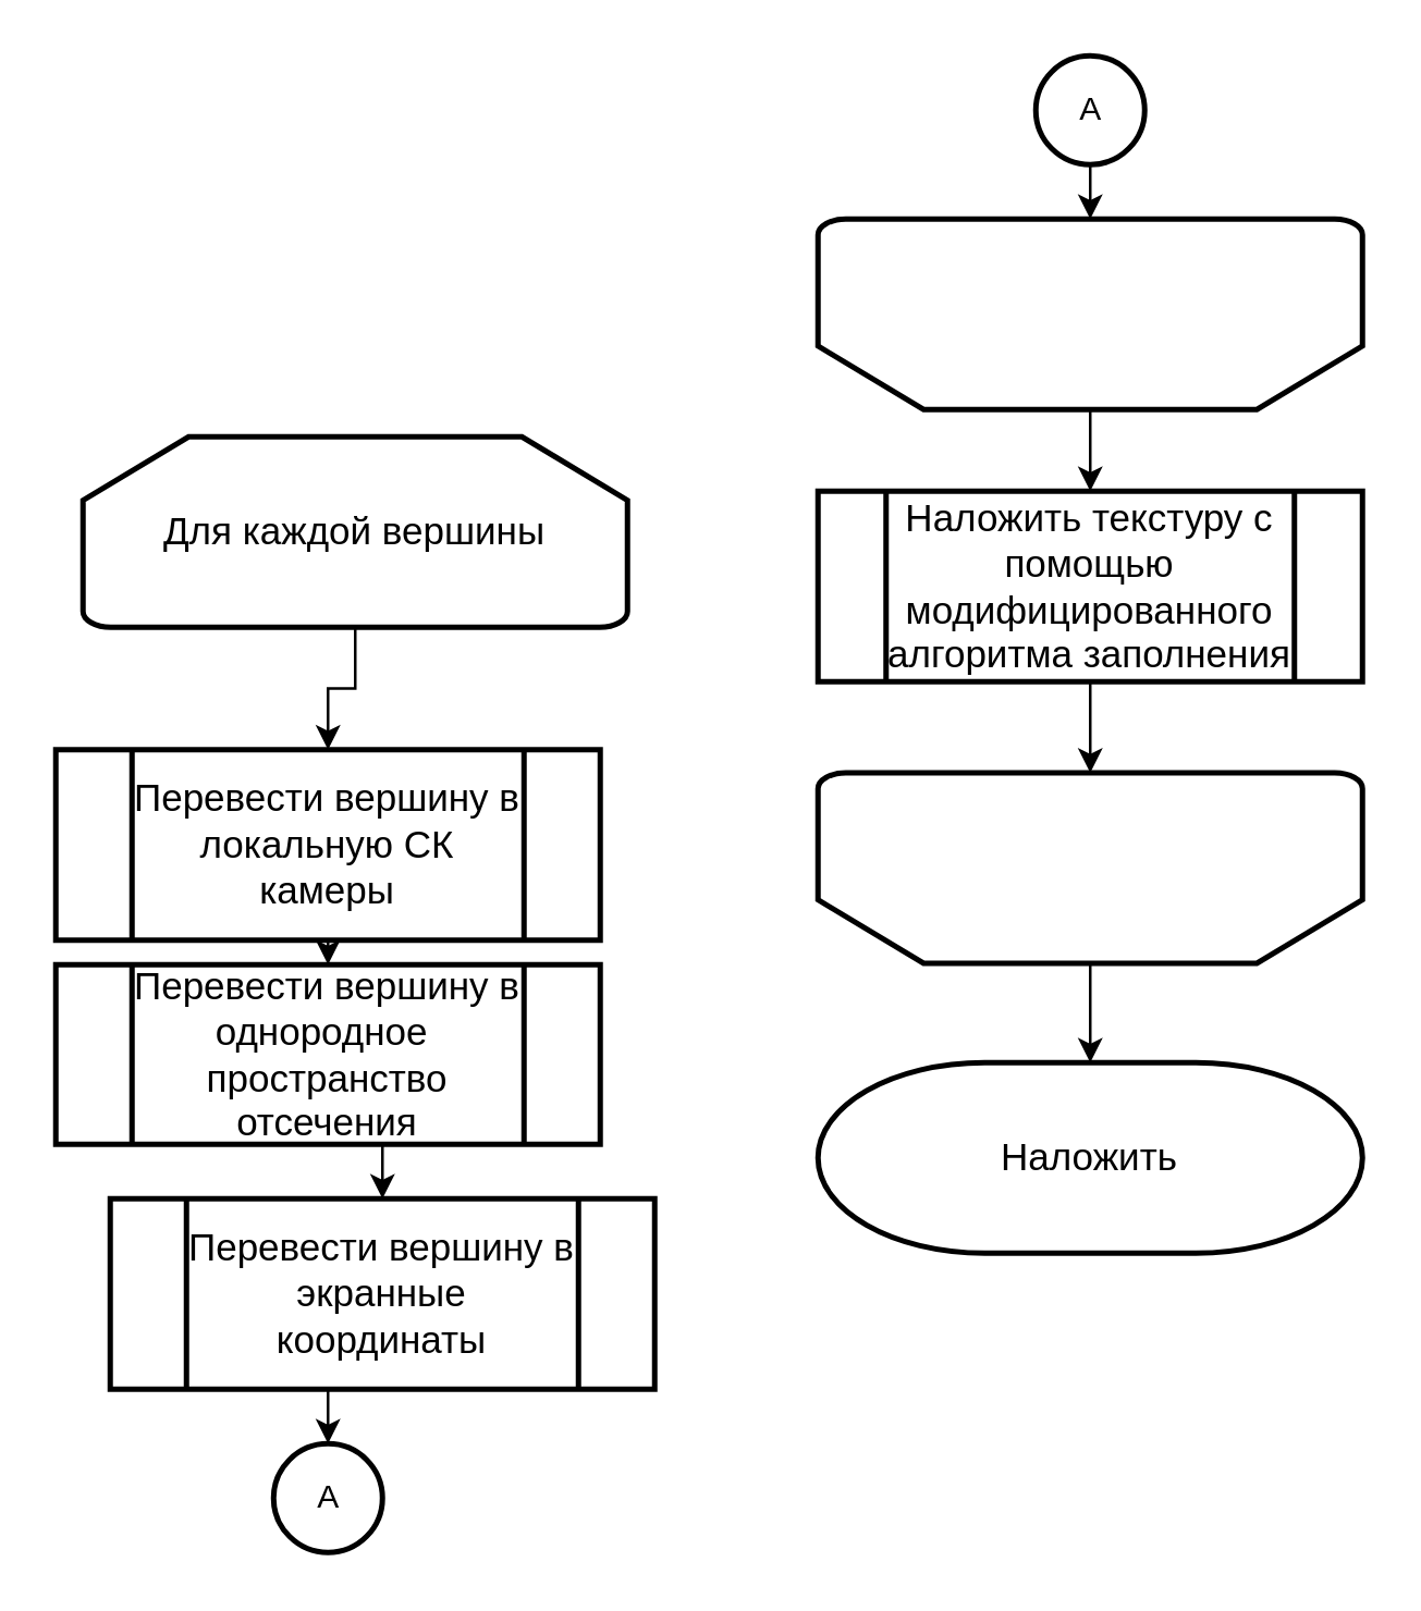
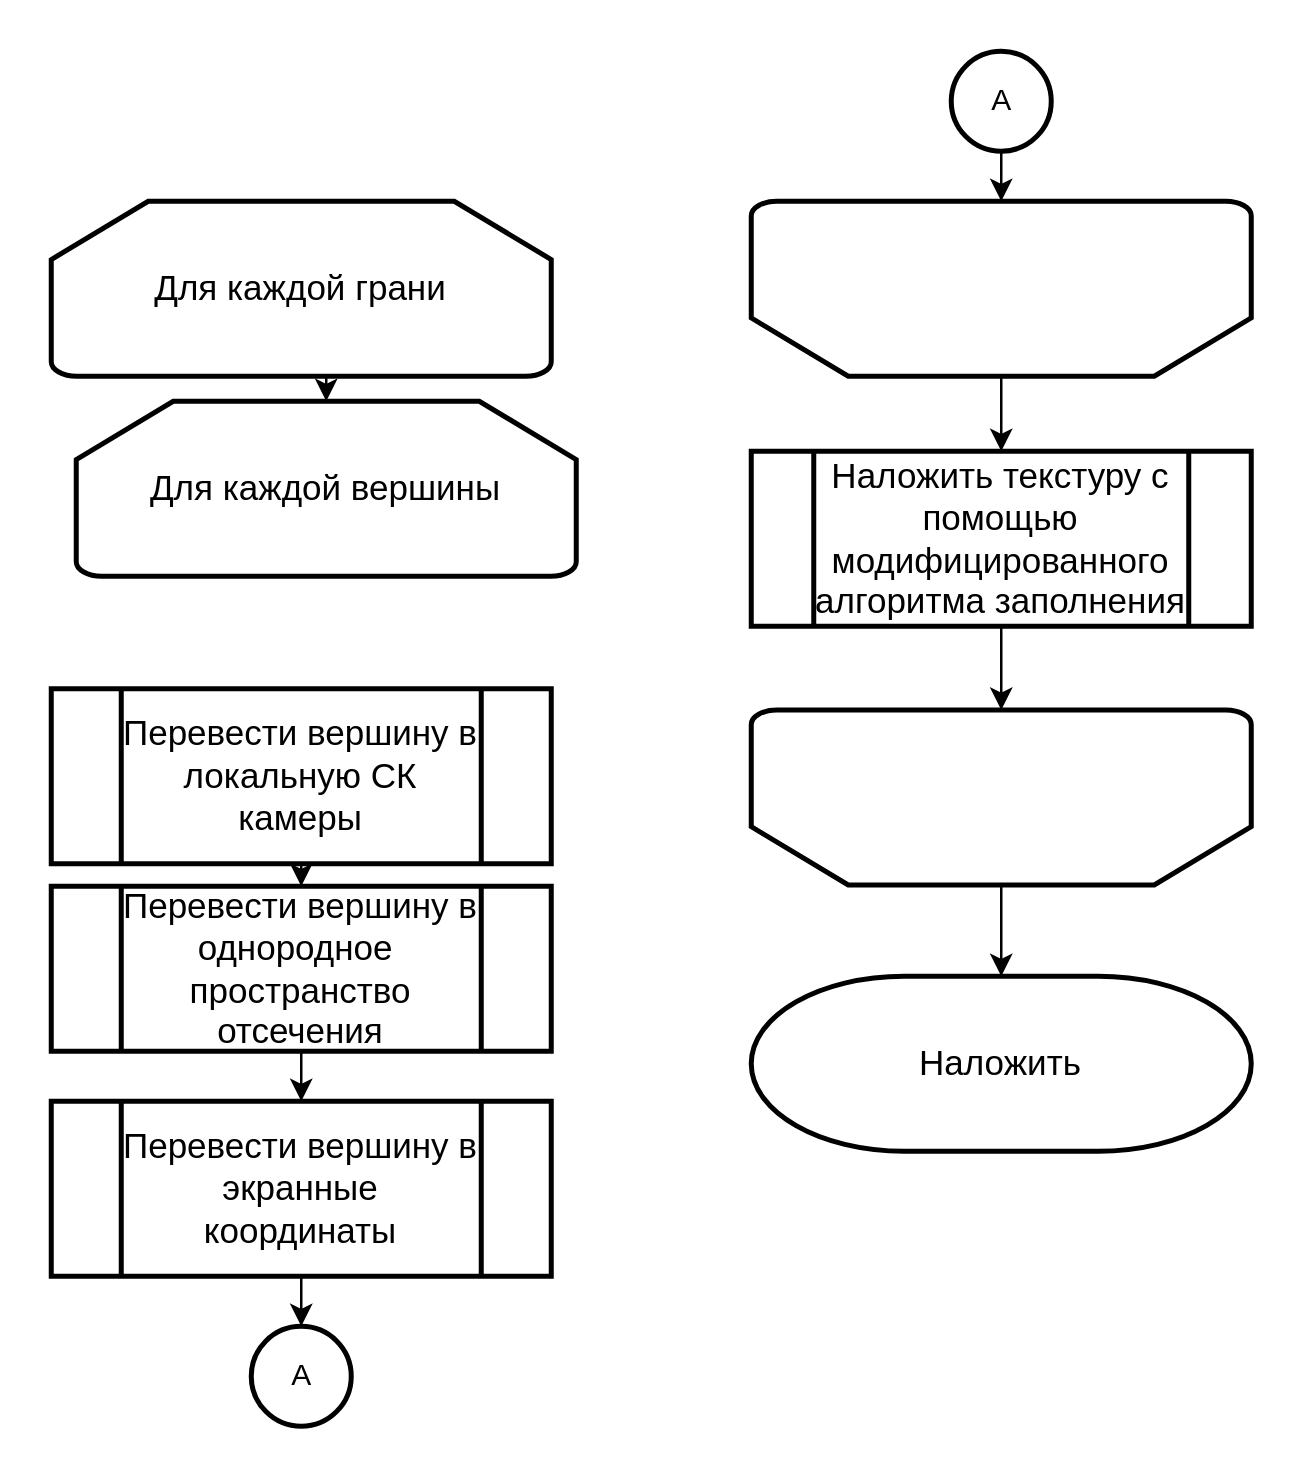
  <mxCell id="0" />
  <mxCell id="1" parent="0" />
- <mxCell id="4" style="edgeStyle=orthogonalEdgeStyle;rounded=0;orthogonalLoop=1;jettySize=auto;html=1;exitX=0.5;exitY=1;exitDx=0;exitDy=0;exitPerimeter=0;entryX=0.5;entryY=0;entryDx=0;entryDy=0;" parent="1" source="5" target="7" edge="1"><mxGeometry relative="1" as="geometry" /></mxCell>
+ <mxCell id="2" style="edgeStyle=orthogonalEdgeStyle;rounded=0;orthogonalLoop=1;jettySize=auto;html=1;exitX=0.5;exitY=1;exitDx=0;exitDy=0;exitPerimeter=0;entryX=0.5;entryY=0;entryDx=0;entryDy=0;entryPerimeter=0;" parent="1" source="3" target="5" edge="1"><mxGeometry relative="1" as="geometry" /></mxCell>
+ <mxCell id="3" value="&lt;font style=&quot;font-size: 14px&quot;&gt;Для каждой грани&lt;/font&gt;" style="strokeWidth=2;html=1;shape=mxgraph.flowchart.loop_limit;whiteSpace=wrap;perimeter=rectanglePerimeter;" parent="1" vertex="1"><mxGeometry x="20" y="80" width="200" height="70" as="geometry" /></mxCell>
  <mxCell id="5" value="&lt;font style=&quot;font-size: 14px&quot;&gt;Для каждой вершины&lt;/font&gt;" style="strokeWidth=2;html=1;shape=mxgraph.flowchart.loop_limit;whiteSpace=wrap;" parent="1" vertex="1"><mxGeometry x="30" y="160" width="200" height="70" as="geometry" /></mxCell>
  <mxCell id="6" style="edgeStyle=orthogonalEdgeStyle;rounded=0;orthogonalLoop=1;jettySize=auto;html=1;exitX=0.5;exitY=1;exitDx=0;exitDy=0;entryX=0.5;entryY=0;entryDx=0;entryDy=0;" parent="1" source="7" target="9" edge="1"><mxGeometry relative="1" as="geometry" /></mxCell>
  <mxCell id="7" value="&lt;font style=&quot;font-size: 14px&quot;&gt;Перевести вершину в локальную СК камеры&lt;/font&gt;" style="verticalLabelPosition=middle;verticalAlign=middle;html=1;shape=process;whiteSpace=wrap;rounded=0;size=0.14;arcSize=6;strokeWidth=2;labelPosition=center;align=center;" parent="1" vertex="1"><mxGeometry x="20" y="275" width="200" height="70" as="geometry" /></mxCell>
  <mxCell id="8" style="edgeStyle=orthogonalEdgeStyle;rounded=0;orthogonalLoop=1;jettySize=auto;html=1;exitX=0.5;exitY=1;exitDx=0;exitDy=0;entryX=0.5;entryY=0;entryDx=0;entryDy=0;" parent="1" source="9" target="11" edge="1"><mxGeometry relative="1" as="geometry" /></mxCell>
  <mxCell id="9" value="&lt;font style=&quot;font-size: 14px&quot;&gt;Перевести вершину в однородное&amp;nbsp; пространство отсечения&lt;/font&gt;" style="verticalLabelPosition=middle;verticalAlign=middle;html=1;shape=process;whiteSpace=wrap;rounded=0;size=0.14;arcSize=6;strokeWidth=2;labelPosition=center;align=center;" parent="1" vertex="1"><mxGeometry x="20" y="354" width="200" height="66" as="geometry" /></mxCell>
  <mxCell id="10" style="edgeStyle=orthogonalEdgeStyle;rounded=0;orthogonalLoop=1;jettySize=auto;html=1;exitX=0.5;exitY=1;exitDx=0;exitDy=0;entryX=0.5;entryY=0;entryDx=0;entryDy=0;entryPerimeter=0;" parent="1" source="11" target="12" edge="1"><mxGeometry relative="1" as="geometry" /></mxCell>
- <mxCell id="11" value="&lt;font style=&quot;font-size: 14px&quot;&gt;Перевести вершину в экранные координаты&lt;/font&gt;" style="verticalLabelPosition=middle;verticalAlign=middle;html=1;shape=process;whiteSpace=wrap;rounded=0;size=0.14;arcSize=6;strokeWidth=2;labelPosition=center;align=center;" parent="1" vertex="1"><mxGeometry x="40" y="440" width="200" height="70" as="geometry" /></mxCell>
+ <mxCell id="11" value="&lt;font style=&quot;font-size: 14px&quot;&gt;Перевести вершину в экранные координаты&lt;/font&gt;" style="verticalLabelPosition=middle;verticalAlign=middle;html=1;shape=process;whiteSpace=wrap;rounded=0;size=0.14;arcSize=6;strokeWidth=2;labelPosition=center;align=center;" parent="1" vertex="1"><mxGeometry x="20" y="440" width="200" height="70" as="geometry" /></mxCell>
  <mxCell id="12" value="A" style="verticalLabelPosition=middle;verticalAlign=middle;html=1;shape=mxgraph.flowchart.on-page_reference;rounded=0;strokeWidth=2;labelPosition=center;align=center;" parent="1" vertex="1"><mxGeometry x="100" y="530" width="40" height="40" as="geometry" /></mxCell>
  <mxCell id="13" style="edgeStyle=orthogonalEdgeStyle;rounded=0;orthogonalLoop=1;jettySize=auto;html=1;exitX=0.5;exitY=1;exitDx=0;exitDy=0;exitPerimeter=0;entryX=0.5;entryY=1;entryDx=0;entryDy=0;entryPerimeter=0;" parent="1" source="14" target="16" edge="1"><mxGeometry relative="1" as="geometry" /></mxCell>
  <mxCell id="14" value="A" style="verticalLabelPosition=middle;verticalAlign=middle;html=1;shape=mxgraph.flowchart.on-page_reference;rounded=0;strokeWidth=2;labelPosition=center;align=center;" parent="1" vertex="1"><mxGeometry x="380" y="20" width="40" height="40" as="geometry" /></mxCell>
  <mxCell id="15" style="edgeStyle=orthogonalEdgeStyle;rounded=0;orthogonalLoop=1;jettySize=auto;html=1;exitX=0.5;exitY=0;exitDx=0;exitDy=0;exitPerimeter=0;entryX=0.5;entryY=0;entryDx=0;entryDy=0;" parent="1" source="16" target="18" edge="1"><mxGeometry relative="1" as="geometry" /></mxCell>
  <mxCell id="16" value="" style="strokeWidth=2;html=1;shape=mxgraph.flowchart.loop_limit;whiteSpace=wrap;flipV=1;" parent="1" vertex="1"><mxGeometry x="300" y="80" width="200" height="70" as="geometry" /></mxCell>
  <mxCell id="17" style="edgeStyle=orthogonalEdgeStyle;rounded=0;orthogonalLoop=1;jettySize=auto;html=1;exitX=0.5;exitY=1;exitDx=0;exitDy=0;entryX=0.5;entryY=1;entryDx=0;entryDy=0;entryPerimeter=0;" parent="1" source="18" target="20" edge="1"><mxGeometry relative="1" as="geometry" /></mxCell>
  <mxCell id="18" value="&lt;div&gt;&lt;span&gt;&lt;font style=&quot;font-size: 14px&quot;&gt;Наложить текстуру с помощью модифицированного алгоритма заполнения&lt;/font&gt;&lt;/span&gt;&lt;/div&gt;" style="verticalLabelPosition=middle;verticalAlign=middle;html=1;shape=process;whiteSpace=wrap;rounded=0;size=0.125;arcSize=6;strokeWidth=2;labelPosition=center;align=center;" parent="1" vertex="1"><mxGeometry x="300" y="180" width="200" height="70" as="geometry" /></mxCell>
  <mxCell id="19" style="edgeStyle=orthogonalEdgeStyle;rounded=0;orthogonalLoop=1;jettySize=auto;html=1;exitX=0.5;exitY=0;exitDx=0;exitDy=0;exitPerimeter=0;entryX=0.5;entryY=0;entryDx=0;entryDy=0;entryPerimeter=0;" parent="1" source="20" target="21" edge="1"><mxGeometry relative="1" as="geometry" /></mxCell>
  <mxCell id="20" value="" style="strokeWidth=2;html=1;shape=mxgraph.flowchart.loop_limit;whiteSpace=wrap;flipV=1;" parent="1" vertex="1"><mxGeometry x="300" y="283.5" width="200" height="70" as="geometry" /></mxCell>
  <mxCell id="21" value="&lt;font style=&quot;font-size: 14px&quot;&gt;Наложить&lt;/font&gt;" style="strokeWidth=2;html=1;shape=mxgraph.flowchart.terminator;whiteSpace=wrap;" parent="1" vertex="1"><mxGeometry x="300" y="390" width="200" height="70" as="geometry" /></mxCell>
